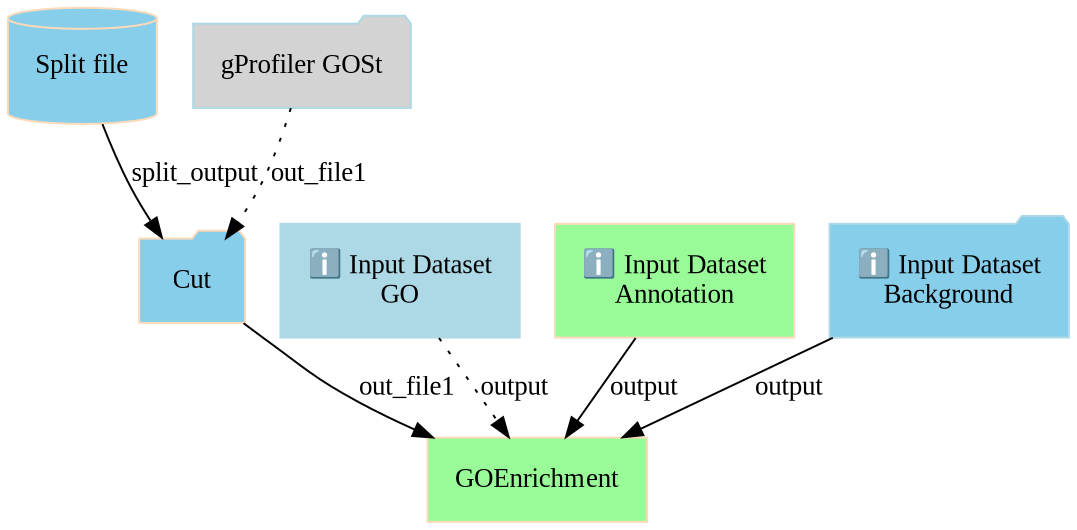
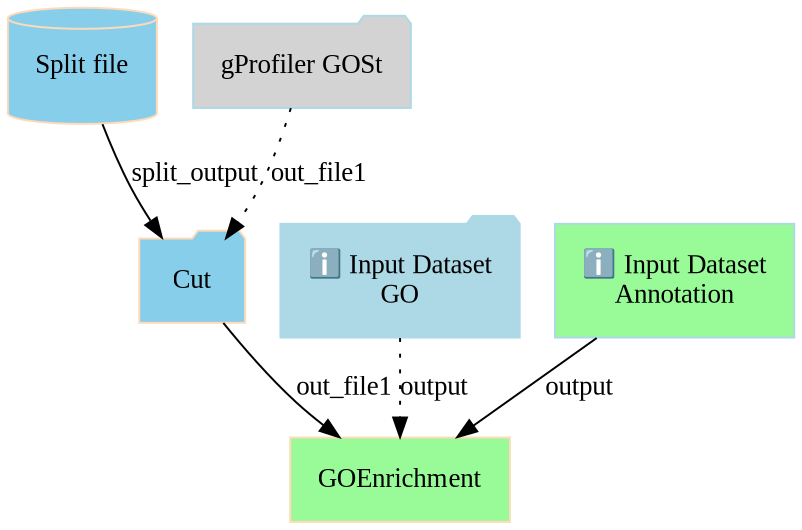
  digraph {
    fontname="Liberation Serif"
    node [color=lightblue fillcolor=skyblue fontname="Liberation Serif" margin="0.2,0.2" shape=folder style=filled]
    edge [fontname="Liberation Serif" style=solid]
    n1 [color=peachpuff label="Split file" shape=cylinder]
    n2 [color=peachpuff label=Cut]
-   n3 [fillcolor=lightblue label="ℹ️ Input Dataset\nGO" shape=box]
+   n3 [fillcolor=lightblue label="ℹ️ Input Dataset\nGO"]
    n4 [color=peachpuff fillcolor=palegreen label=GOEnrichment shape=box]
-   n5 [color=peachpuff fillcolor=palegreen label="ℹ️ Input Dataset\nAnnotation" shape=box]
-   n6 [label="ℹ️ Input Dataset\nBackground"]
+   n5 [fillcolor=palegreen label="ℹ️ Input Dataset\nAnnotation" shape=box]
    n7 [fillcolor=lightgrey label="gProfiler GOSt"]
    n1 -> n2 [label=split_output]
    n2 -> n4 [label=out_file1]
    n3 -> n4 [label=output style=dotted]
    n5 -> n4 [label=output]
-   n6 -> n4 [label=output]
    n7 -> n2 [label=out_file1 style=dotted]
  }
